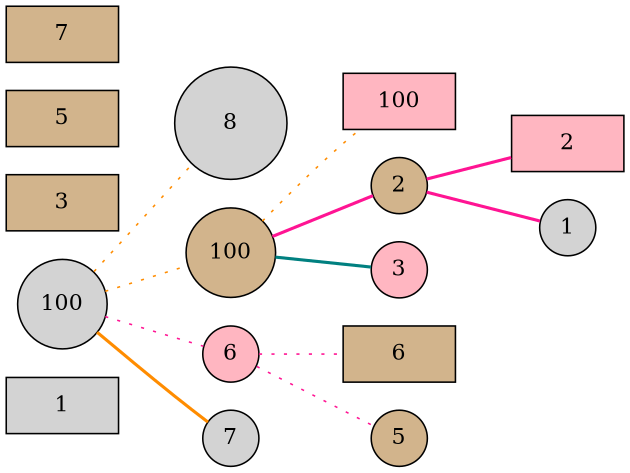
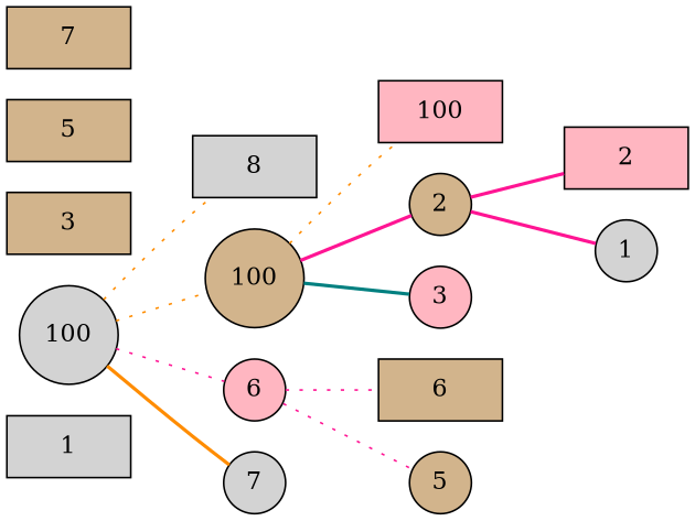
  graph {
    rankdir=LR
    node [fillcolor=tan shape=rect style=filled]
    edge [color=deeppink style=dotted]
    n1 [fillcolor=lightgrey label=1 width=1]
    n2 [fillcolor=lightpink label=2 width=1]
    n3 [label=3 width=1]
    n4 [fillcolor=lightpink label=100 width=1]
    n5 [label=5 width=1]
    n6 [label=6 width=1]
    n7 [label=7 width=1]
-   n8 [fillcolor=lightgrey label=8 shape=circle width=1]
+   n8 [fillcolor=lightgrey label=8 width=1]
    n9 [fillcolor=lightgrey label=1 shape=circle width=0.5]
    n10 [label=2 shape=circle width=0.5]
    n11 [fillcolor=lightpink label=3 shape=circle width=0.5]
    n12 [label=100 shape=circle width=0.5]
    n13 [label=5 shape=circle width=0.5]
    n14 [fillcolor=lightpink label=6 shape=circle width=0.5]
    n15 [fillcolor=lightgrey label=7 shape=circle width=0.5]
    n16 [fillcolor=lightgrey label=100 shape=circle width=0.5]
    n10 -- n2 [style=bold]
    n10 -- n9 [style=bold]
    n12 -- n4 [color=darkorange]
    n12 -- n10 [style=bold]
    n12 -- n11 [color=teal style=bold]
    n14 -- n6
    n14 -- n13
    n16 -- n8 [color=darkorange]
    n16 -- n12 [color=darkorange]
    n16 -- n14
    n16 -- n15 [color=darkorange style=bold]
  }
